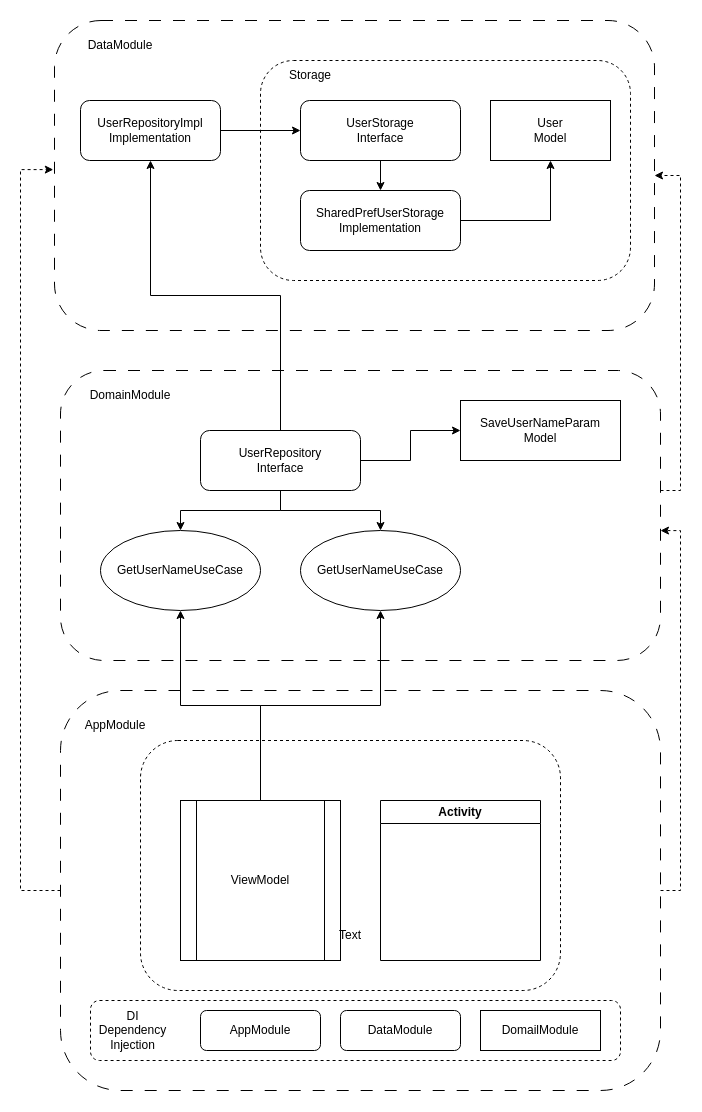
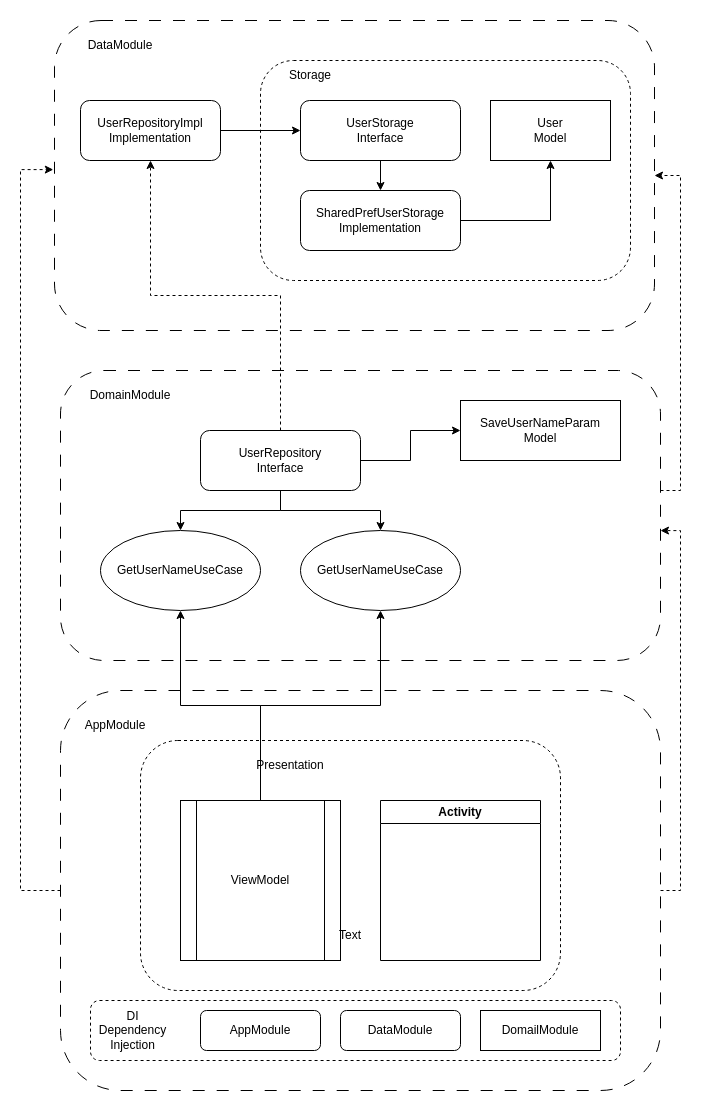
  <mxCell id="0" />
  <mxCell id="1" parent="0" />
  <mxCell id="2" style="edgeStyle=orthogonalEdgeStyle;rounded=0;orthogonalLoop=1;jettySize=auto;html=1;entryX=1;entryY=0.552;entryDx=0;entryDy=0;entryPerimeter=0;exitX=1;exitY=0.5;exitDx=0;exitDy=0;dashed=1;" edge="1" parent="1" source="4" target="18"><mxGeometry relative="1" as="geometry"><mxPoint x="690" y="680" as="targetPoint" /></mxGeometry></mxCell>
  <mxCell id="3" value="" style="edgeStyle=orthogonalEdgeStyle;rounded=0;orthogonalLoop=1;jettySize=auto;html=1;entryX=-0.002;entryY=0.481;entryDx=0;entryDy=0;entryPerimeter=0;exitX=0;exitY=0.5;exitDx=0;exitDy=0;dashed=1;" edge="1" parent="1" source="4" target="7"><mxGeometry relative="1" as="geometry"><mxPoint x="-20" y="160" as="targetPoint" /><Array as="points"><mxPoint x="20" y="890" /><mxPoint x="20" y="169" /></Array></mxGeometry></mxCell>
  <mxCell id="4" value="" style="rounded=1;whiteSpace=wrap;html=1;dashed=1;dashPattern=12 12;fillColor=none;" vertex="1" parent="1"><mxGeometry x="60" y="690" width="600" height="400" as="geometry" /></mxCell>
  <mxCell id="5" value="" style="rounded=1;whiteSpace=wrap;html=1;fillColor=none;dashed=1;" vertex="1" parent="1"><mxGeometry x="140" y="740" width="420" height="250" as="geometry" /></mxCell>
  <mxCell id="6" value="" style="rounded=1;whiteSpace=wrap;html=1;dashed=1;fillColor=none;" vertex="1" parent="1"><mxGeometry x="260" y="60" width="370" height="220" as="geometry" /></mxCell>
  <mxCell id="7" value="" style="rounded=1;whiteSpace=wrap;html=1;dashed=1;dashPattern=12 12;fillColor=none;" vertex="1" parent="1"><mxGeometry x="54" y="20" width="600" height="310" as="geometry" /></mxCell>
  <mxCell id="8" value="DataModule" style="text;html=1;strokeColor=none;fillColor=none;align=center;verticalAlign=middle;whiteSpace=wrap;rounded=0;" vertex="1" parent="1"><mxGeometry x="80" y="30" width="80" height="30" as="geometry" /></mxCell>
  <mxCell id="9" value="UserRepositoryImpl&lt;br&gt;Implementation" style="rounded=1;whiteSpace=wrap;html=1;" vertex="1" parent="1"><mxGeometry x="80" y="100" width="140" height="60" as="geometry" /></mxCell>
  <mxCell id="10" style="edgeStyle=orthogonalEdgeStyle;rounded=0;orthogonalLoop=1;jettySize=auto;html=1;exitX=1;exitY=0.5;exitDx=0;exitDy=0;" edge="1" parent="1" source="9" target="12"><mxGeometry relative="1" as="geometry" /></mxCell>
  <mxCell id="11" value="" style="edgeStyle=orthogonalEdgeStyle;rounded=0;orthogonalLoop=1;jettySize=auto;html=1;exitX=1;exitY=0.5;exitDx=0;exitDy=0;" edge="1" parent="1" source="14" target="15"><mxGeometry relative="1" as="geometry" /></mxCell>
  <mxCell id="12" value="UserStorage&lt;br&gt;Interface" style="rounded=1;whiteSpace=wrap;html=1;" vertex="1" parent="1"><mxGeometry x="300" y="100" width="160" height="60" as="geometry" /></mxCell>
  <mxCell id="13" style="edgeStyle=orthogonalEdgeStyle;rounded=0;orthogonalLoop=1;jettySize=auto;html=1;exitX=0.5;exitY=1;exitDx=0;exitDy=0;" edge="1" parent="1" source="12" target="14"><mxGeometry relative="1" as="geometry" /></mxCell>
  <mxCell id="14" value="SharedPrefUserStorage&lt;br style=&quot;border-color: var(--border-color);&quot;&gt;Implementation" style="rounded=1;whiteSpace=wrap;html=1;" vertex="1" parent="1"><mxGeometry x="300" y="190" width="160" height="60" as="geometry" /></mxCell>
  <mxCell id="15" value="User&lt;br&gt;Model" style="rounded=0;whiteSpace=wrap;html=1;" vertex="1" parent="1"><mxGeometry x="490" y="100" width="120" height="60" as="geometry" /></mxCell>
  <mxCell id="16" value="Storage" style="text;html=1;strokeColor=none;fillColor=none;align=center;verticalAlign=middle;whiteSpace=wrap;rounded=0;" vertex="1" parent="1"><mxGeometry x="280" y="60" width="60" height="30" as="geometry" /></mxCell>
  <mxCell id="17" style="edgeStyle=orthogonalEdgeStyle;rounded=0;orthogonalLoop=1;jettySize=auto;html=1;entryX=1;entryY=0.5;entryDx=0;entryDy=0;dashed=1;" edge="1" parent="1" source="18" target="7"><mxGeometry relative="1" as="geometry"><Array as="points"><mxPoint x="680" y="490" /><mxPoint x="680" y="175" /></Array></mxGeometry></mxCell>
  <mxCell id="18" value="" style="rounded=1;whiteSpace=wrap;html=1;dashed=1;dashPattern=12 12;fillColor=none;" vertex="1" parent="1"><mxGeometry x="60" y="370" width="600" height="290" as="geometry" /></mxCell>
  <mxCell id="19" value="DomainModule" style="text;html=1;strokeColor=none;fillColor=none;align=center;verticalAlign=middle;whiteSpace=wrap;rounded=0;" vertex="1" parent="1"><mxGeometry x="85" y="380" width="90" height="30" as="geometry" /></mxCell>
  <mxCell id="20" value="" style="edgeStyle=orthogonalEdgeStyle;rounded=0;orthogonalLoop=1;jettySize=auto;html=1;" edge="1" parent="1" source="22" target="24"><mxGeometry relative="1" as="geometry" /></mxCell>
- <mxCell id="21" value="" style="edgeStyle=orthogonalEdgeStyle;rounded=0;orthogonalLoop=1;jettySize=auto;html=1;entryX=0.5;entryY=1;entryDx=0;entryDy=0;" edge="1" parent="1" source="22" target="9"><mxGeometry relative="1" as="geometry" /></mxCell>
+ <mxCell id="21" value="" style="edgeStyle=orthogonalEdgeStyle;rounded=0;orthogonalLoop=1;jettySize=auto;html=1;entryX=0.5;entryY=1;entryDx=0;entryDy=0;dashed=1;" edge="1" parent="1" source="22" target="9"><mxGeometry relative="1" as="geometry" /></mxCell>
  <mxCell id="22" value="UserRepository&lt;br&gt;Interface" style="rounded=1;whiteSpace=wrap;html=1;" vertex="1" parent="1"><mxGeometry x="200" y="430" width="160" height="60" as="geometry" /></mxCell>
  <mxCell id="23" value="" style="edgeStyle=orthogonalEdgeStyle;rounded=0;orthogonalLoop=1;jettySize=auto;html=1;exitX=0.5;exitY=0;exitDx=0;exitDy=0;" edge="1" parent="1" source="31" target="24"><mxGeometry relative="1" as="geometry" /></mxCell>
  <mxCell id="24" value="GetUserNameUseCase" style="ellipse;whiteSpace=wrap;html=1;" vertex="1" parent="1"><mxGeometry x="100" y="530" width="160" height="80" as="geometry" /></mxCell>
  <mxCell id="25" value="" style="edgeStyle=orthogonalEdgeStyle;rounded=0;orthogonalLoop=1;jettySize=auto;html=1;strokeColor=default;exitX=0.5;exitY=0;exitDx=0;exitDy=0;" edge="1" parent="1" source="31" target="26"><mxGeometry relative="1" as="geometry" /></mxCell>
  <mxCell id="26" value="GetUserNameUseCase" style="ellipse;whiteSpace=wrap;html=1;" vertex="1" parent="1"><mxGeometry x="300" y="530" width="160" height="80" as="geometry" /></mxCell>
  <mxCell id="27" value="" style="edgeStyle=orthogonalEdgeStyle;rounded=0;orthogonalLoop=1;jettySize=auto;html=1;exitX=0.5;exitY=1;exitDx=0;exitDy=0;" edge="1" parent="1" source="22" target="26"><mxGeometry relative="1" as="geometry"><mxPoint x="284" y="500" as="sourcePoint" /><mxPoint x="190" y="540" as="targetPoint" /></mxGeometry></mxCell>
  <mxCell id="28" value="SaveUserNameParam&lt;br&gt;Model" style="rounded=0;whiteSpace=wrap;html=1;" vertex="1" parent="1"><mxGeometry x="460" y="400" width="160" height="60" as="geometry" /></mxCell>
  <mxCell id="29" value="" style="edgeStyle=orthogonalEdgeStyle;rounded=0;orthogonalLoop=1;jettySize=auto;html=1;entryX=0;entryY=0.5;entryDx=0;entryDy=0;exitX=1;exitY=0.5;exitDx=0;exitDy=0;" edge="1" parent="1" source="22" target="28"><mxGeometry relative="1" as="geometry"><mxPoint x="370" y="470" as="sourcePoint" /><mxPoint x="470" y="525" as="targetPoint" /></mxGeometry></mxCell>
  <mxCell id="30" value="Activity" style="swimlane;whiteSpace=wrap;html=1;" vertex="1" parent="1"><mxGeometry x="380" y="800" width="160" height="160" as="geometry" /></mxCell>
  <mxCell id="31" value="ViewModel" style="shape=process;whiteSpace=wrap;html=1;backgroundOutline=1;" vertex="1" parent="1"><mxGeometry x="180" y="800" width="160" height="160" as="geometry" /></mxCell>
+ <mxCell id="32" value="Presentation&lt;br&gt;" style="text;html=1;strokeColor=none;fillColor=none;align=center;verticalAlign=middle;whiteSpace=wrap;rounded=0;" vertex="1" parent="1"><mxGeometry x="260" y="750" width="60" height="30" as="geometry" /></mxCell>
  <mxCell id="33" value="" style="rounded=1;whiteSpace=wrap;html=1;fillColor=none;dashed=1;" vertex="1" parent="1"><mxGeometry x="90" y="1000" width="530" height="60" as="geometry" /></mxCell>
  <mxCell id="34" value="AppModule" style="rounded=1;whiteSpace=wrap;html=1;" vertex="1" parent="1"><mxGeometry x="200" y="1010" width="120" height="40" as="geometry" /></mxCell>
  <mxCell id="35" value="DataModule" style="rounded=1;whiteSpace=wrap;html=1;" vertex="1" parent="1"><mxGeometry x="340" y="1010" width="120" height="40" as="geometry" /></mxCell>
  <mxCell id="36" value="DomailModule" style="whiteSpace=wrap;html=1;rounded=0;" vertex="1" parent="1"><mxGeometry x="480" y="1010" width="120" height="40" as="geometry" /></mxCell>
  <mxCell id="37" value="Text" style="text;html=1;strokeColor=none;fillColor=none;align=center;verticalAlign=middle;whiteSpace=wrap;rounded=0;" vertex="1" parent="1"><mxGeometry x="320" y="920" width="60" height="30" as="geometry" /></mxCell>
  <mxCell id="38" value="DI&lt;br&gt;Dependency Injection" style="text;html=1;strokeColor=none;fillColor=none;align=center;verticalAlign=middle;whiteSpace=wrap;rounded=0;" vertex="1" parent="1"><mxGeometry x="85" y="1010" width="95" height="40" as="geometry" /></mxCell>
  <mxCell id="39" value="AppModule" style="text;html=1;strokeColor=none;fillColor=none;align=center;verticalAlign=middle;whiteSpace=wrap;rounded=0;" vertex="1" parent="1"><mxGeometry x="85" y="710" width="60" height="30" as="geometry" /></mxCell>
